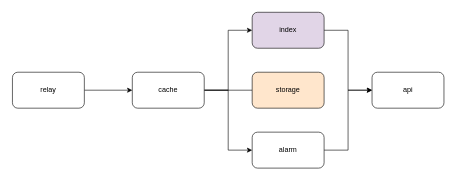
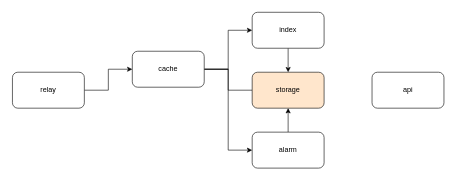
  <mxCell id="0" />
  <mxCell id="1" parent="0" />
  <mxCell id="2" style="edgeStyle=orthogonalEdgeStyle;rounded=0;orthogonalLoop=1;jettySize=auto;html=1;" edge="1" parent="1" source="3" target="7"><mxGeometry relative="1" as="geometry" /></mxCell>
  <mxCell id="3" value="relay" style="rounded=1;whiteSpace=wrap;html=1;" vertex="1" parent="1"><mxGeometry x="20" y="120" width="120" height="60" as="geometry" /></mxCell>
  <mxCell id="4" style="edgeStyle=orthogonalEdgeStyle;rounded=0;orthogonalLoop=1;jettySize=auto;html=1;entryX=0;entryY=0.5;entryDx=0;entryDy=0;endArrow=none;" edge="1" parent="1" source="7" target="8"><mxGeometry relative="1" as="geometry" /></mxCell>
  <mxCell id="5" style="edgeStyle=orthogonalEdgeStyle;rounded=0;orthogonalLoop=1;jettySize=auto;html=1;entryX=0;entryY=0.5;entryDx=0;entryDy=0;" edge="1" parent="1" source="7" target="10"><mxGeometry relative="1" as="geometry" /></mxCell>
  <mxCell id="6" style="edgeStyle=orthogonalEdgeStyle;rounded=0;orthogonalLoop=1;jettySize=auto;html=1;entryX=0;entryY=0.5;entryDx=0;entryDy=0;" edge="1" parent="1" source="7" target="13"><mxGeometry relative="1" as="geometry" /></mxCell>
- <mxCell id="7" value="cache" style="rounded=1;whiteSpace=wrap;html=1;" vertex="1" parent="1"><mxGeometry x="220" y="120" width="120" height="60" as="geometry" /></mxCell>
+ <mxCell id="7" value="cache" style="rounded=1;whiteSpace=wrap;html=1;" vertex="1" parent="1"><mxGeometry x="220" y="85" width="120" height="60" as="geometry" /></mxCell>
  <mxCell id="8" value="storage" style="rounded=1;whiteSpace=wrap;html=1;fillColor=#ffe6cc;" vertex="1" parent="1"><mxGeometry x="420" y="120" width="120" height="60" as="geometry" /></mxCell>
- <mxCell id="9" style="edgeStyle=orthogonalEdgeStyle;rounded=0;orthogonalLoop=1;jettySize=auto;html=1;entryX=0;entryY=0.5;entryDx=0;entryDy=0;" edge="1" parent="1" source="10" target="11"><mxGeometry relative="1" as="geometry" /></mxCell>
- <mxCell id="10" value="index" style="rounded=1;whiteSpace=wrap;html=1;fillColor=#e1d5e7;" vertex="1" parent="1"><mxGeometry x="420" y="20" width="120" height="60" as="geometry" /></mxCell>
+ <mxCell id="9" style="edgeStyle=orthogonalEdgeStyle;rounded=0;orthogonalLoop=1;jettySize=auto;html=1;" edge="1" parent="1" source="10" target="8"><mxGeometry relative="1" as="geometry" /></mxCell>
+ <mxCell id="10" value="index" style="rounded=1;whiteSpace=wrap;html=1;" vertex="1" parent="1"><mxGeometry x="420" y="20" width="120" height="60" as="geometry" /></mxCell>
  <mxCell id="11" value="api" style="rounded=1;whiteSpace=wrap;html=1;" vertex="1" parent="1"><mxGeometry x="620" y="120" width="120" height="60" as="geometry" /></mxCell>
- <mxCell id="12" style="edgeStyle=orthogonalEdgeStyle;rounded=0;orthogonalLoop=1;jettySize=auto;html=1;entryX=0;entryY=0.5;entryDx=0;entryDy=0;" edge="1" parent="1" source="13" target="11"><mxGeometry relative="1" as="geometry" /></mxCell>
+ <mxCell id="12" style="edgeStyle=orthogonalEdgeStyle;rounded=0;orthogonalLoop=1;jettySize=auto;html=1;" edge="1" parent="1" source="13" target="8"><mxGeometry relative="1" as="geometry" /></mxCell>
  <mxCell id="13" value="alarm" style="rounded=1;whiteSpace=wrap;html=1;" vertex="1" parent="1"><mxGeometry x="420" y="220" width="120" height="60" as="geometry" /></mxCell>
